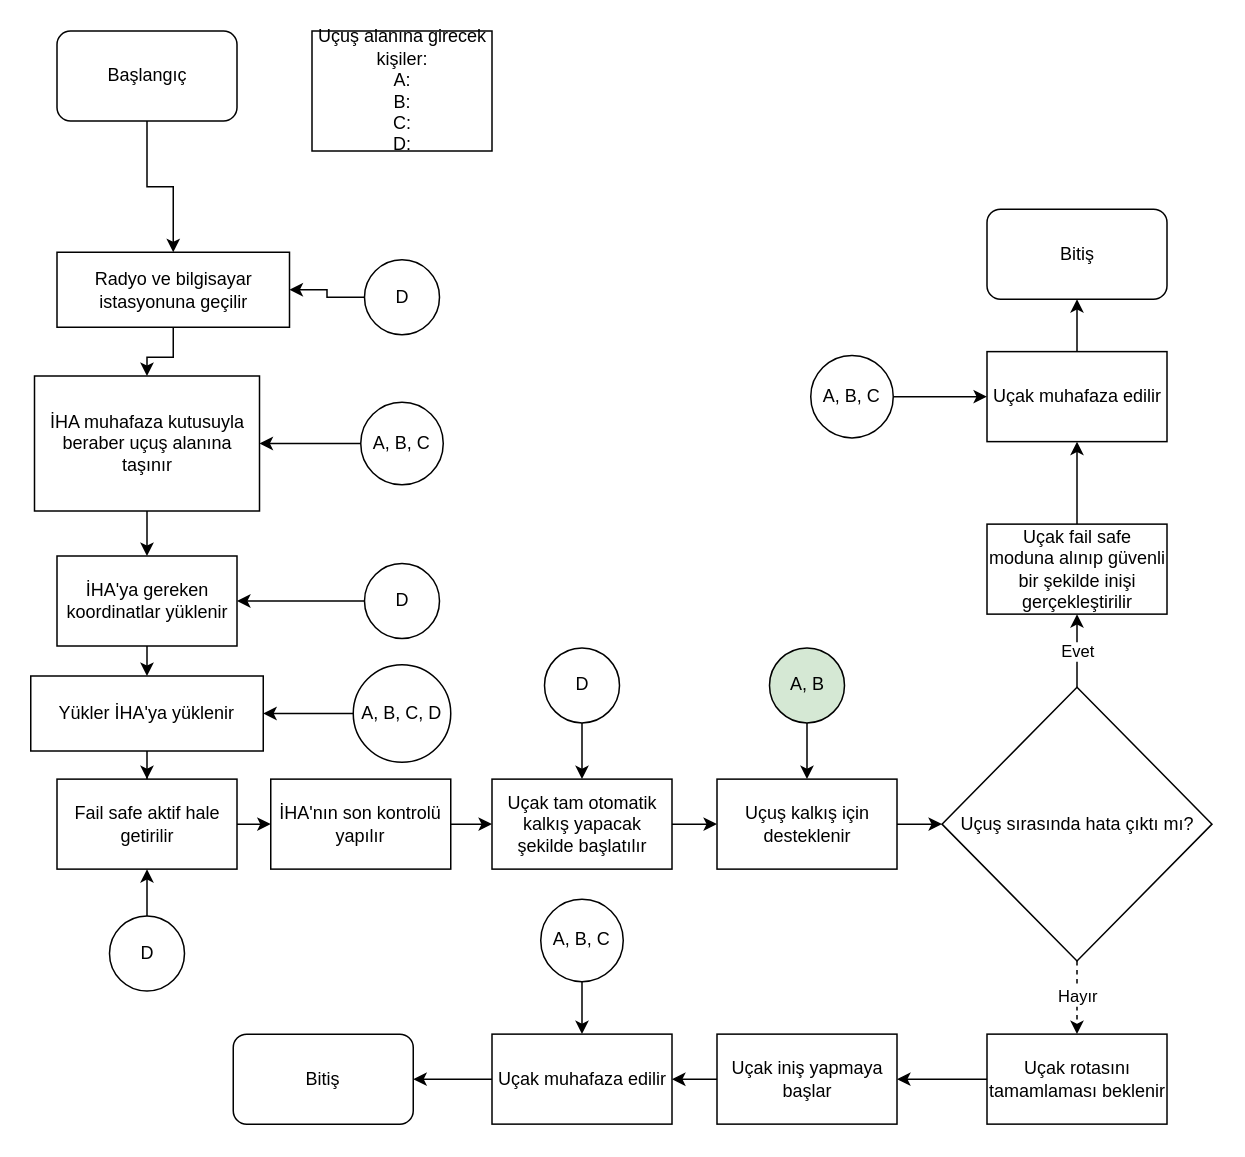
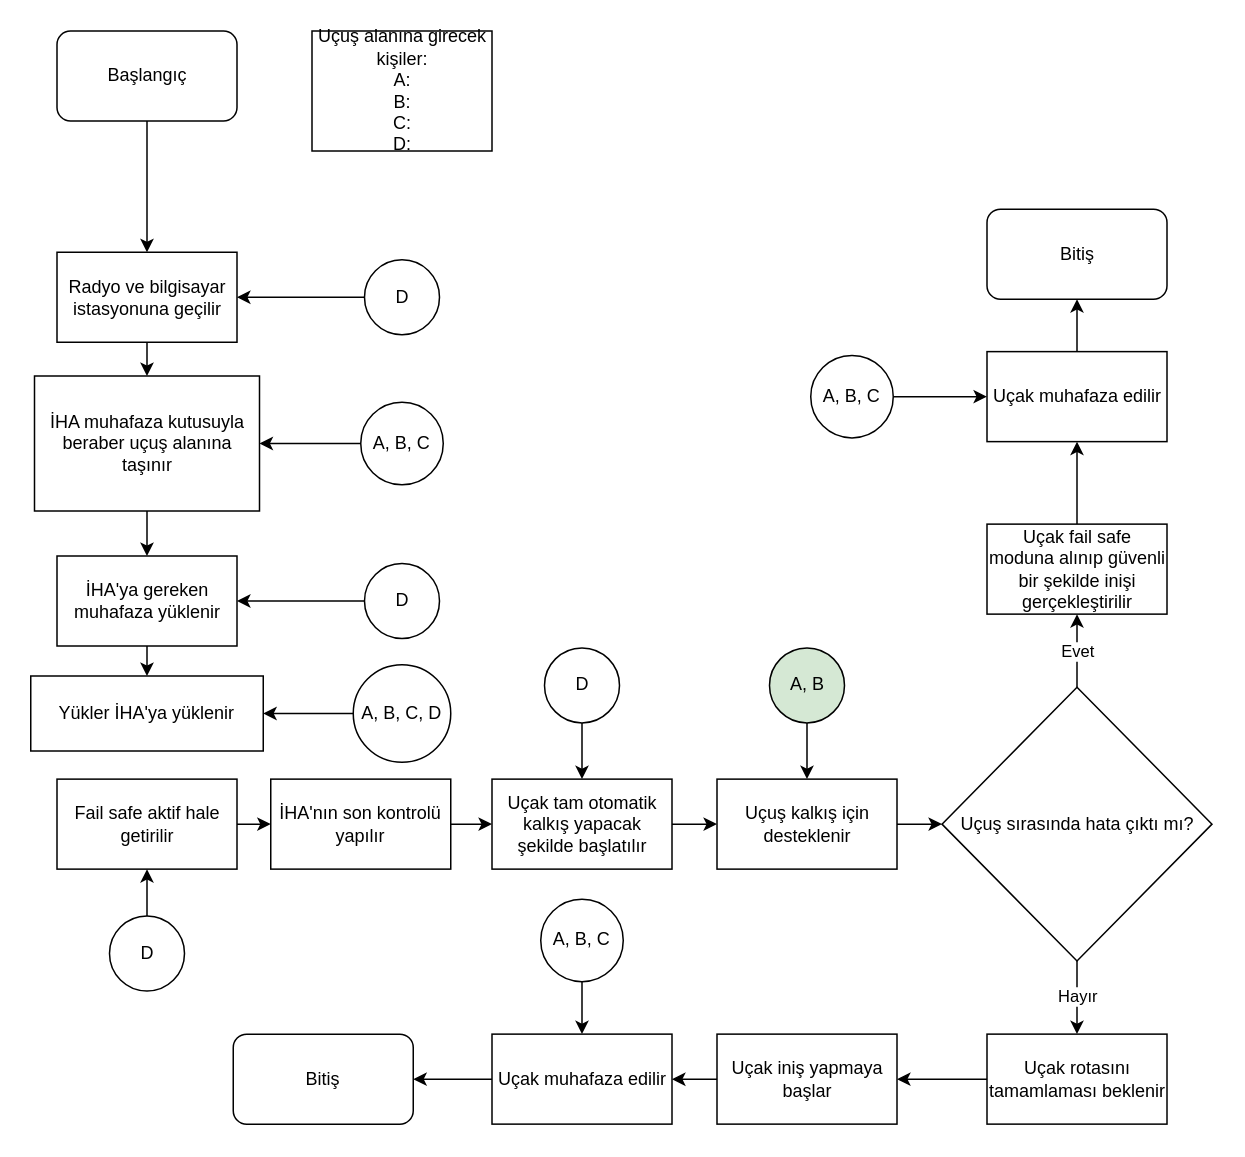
  <mxCell id="0" />
  <mxCell id="1" parent="0" />
  <mxCell id="2" value="Uçuş alanına girecek kişiler:&lt;div&gt;A:&lt;/div&gt;&lt;div&gt;B:&lt;/div&gt;&lt;div&gt;C:&lt;/div&gt;&lt;div&gt;D:&lt;/div&gt;" style="whiteSpace=wrap;html=1;aspect=fixed;" parent="1" vertex="1"><mxGeometry x="207.5" y="20" width="120" height="80" as="geometry" /></mxCell>
  <mxCell id="3" style="edgeStyle=orthogonalEdgeStyle;rounded=0;orthogonalLoop=1;jettySize=auto;html=1;entryX=0.5;entryY=0;entryDx=0;entryDy=0;" edge="1" parent="1" source="4" target="49"><mxGeometry relative="1" as="geometry" /></mxCell>
  <mxCell id="4" value="Başlangıç" style="rounded=1;whiteSpace=wrap;html=1;" parent="1" vertex="1"><mxGeometry x="37.5" y="20" width="120" height="60" as="geometry" /></mxCell>
  <mxCell id="5" value="Bitiş" style="rounded=1;whiteSpace=wrap;html=1;" parent="1" vertex="1"><mxGeometry x="657.5" y="138.75" width="120" height="60" as="geometry" /></mxCell>
  <mxCell id="6" style="edgeStyle=orthogonalEdgeStyle;rounded=0;orthogonalLoop=1;jettySize=auto;html=1;exitX=0.5;exitY=1;exitDx=0;exitDy=0;entryX=0.5;entryY=0;entryDx=0;entryDy=0;" parent="1" source="7" target="11" edge="1"><mxGeometry relative="1" as="geometry" /></mxCell>
  <mxCell id="7" value="İHA muhafaza kutusuyla beraber uçuş alanına taşınır" style="rounded=0;whiteSpace=wrap;html=1;" parent="1" vertex="1"><mxGeometry x="22.5" y="250" width="150" height="90" as="geometry" /></mxCell>
- <mxCell id="8" style="edgeStyle=orthogonalEdgeStyle;rounded=0;orthogonalLoop=1;jettySize=auto;html=1;entryX=0.5;entryY=0;entryDx=0;entryDy=0;" edge="1" parent="1" source="9" target="51"><mxGeometry relative="1" as="geometry" /></mxCell>
  <mxCell id="9" value="Yükler İHA'ya yüklenir" style="rounded=0;whiteSpace=wrap;html=1;" parent="1" vertex="1"><mxGeometry x="20" y="450" width="155" height="50" as="geometry" /></mxCell>
  <mxCell id="10" style="edgeStyle=orthogonalEdgeStyle;rounded=0;orthogonalLoop=1;jettySize=auto;html=1;exitX=0.5;exitY=1;exitDx=0;exitDy=0;entryX=0.5;entryY=0;entryDx=0;entryDy=0;" parent="1" source="11" target="9" edge="1"><mxGeometry relative="1" as="geometry" /></mxCell>
- <mxCell id="11" value="İHA'ya gereken koordinatlar yüklenir" style="rounded=0;whiteSpace=wrap;html=1;" parent="1" vertex="1"><mxGeometry x="37.5" y="370" width="120" height="60" as="geometry" /></mxCell>
+ <mxCell id="11" value="İHA'ya gereken muhafaza yüklenir" style="rounded=0;whiteSpace=wrap;html=1;" parent="1" vertex="1"><mxGeometry x="37.5" y="370" width="120" height="60" as="geometry" /></mxCell>
  <mxCell id="12" style="edgeStyle=orthogonalEdgeStyle;rounded=0;orthogonalLoop=1;jettySize=auto;html=1;exitX=0;exitY=0.5;exitDx=0;exitDy=0;entryX=1;entryY=0.5;entryDx=0;entryDy=0;" parent="1" source="13" target="11" edge="1"><mxGeometry relative="1" as="geometry" /></mxCell>
  <mxCell id="13" value="D" style="ellipse;whiteSpace=wrap;html=1;aspect=fixed;" parent="1" vertex="1"><mxGeometry x="242.5" y="375" width="50" height="50" as="geometry" /></mxCell>
  <mxCell id="14" style="edgeStyle=orthogonalEdgeStyle;rounded=0;orthogonalLoop=1;jettySize=auto;html=1;exitX=0;exitY=0.5;exitDx=0;exitDy=0;entryX=1;entryY=0.5;entryDx=0;entryDy=0;" parent="1" source="15" target="7" edge="1"><mxGeometry relative="1" as="geometry" /></mxCell>
  <mxCell id="15" value="A, B, C" style="ellipse;whiteSpace=wrap;html=1;aspect=fixed;" parent="1" vertex="1"><mxGeometry x="240" y="267.5" width="55" height="55" as="geometry" /></mxCell>
  <mxCell id="16" style="edgeStyle=orthogonalEdgeStyle;rounded=0;orthogonalLoop=1;jettySize=auto;html=1;entryX=0;entryY=0.5;entryDx=0;entryDy=0;" edge="1" parent="1" source="17" target="21"><mxGeometry relative="1" as="geometry" /></mxCell>
  <mxCell id="17" value="İHA'nın son kontrolü yapılır" style="rounded=0;whiteSpace=wrap;html=1;" parent="1" vertex="1"><mxGeometry x="180" y="518.75" width="120" height="60" as="geometry" /></mxCell>
  <mxCell id="18" style="edgeStyle=orthogonalEdgeStyle;rounded=0;orthogonalLoop=1;jettySize=auto;html=1;entryX=1;entryY=0.5;entryDx=0;entryDy=0;" edge="1" parent="1" source="19" target="9"><mxGeometry relative="1" as="geometry" /></mxCell>
  <mxCell id="19" value="A, B, C, D" style="ellipse;whiteSpace=wrap;html=1;aspect=fixed;" parent="1" vertex="1"><mxGeometry x="235" y="442.5" width="65" height="65" as="geometry" /></mxCell>
  <mxCell id="20" style="edgeStyle=orthogonalEdgeStyle;rounded=0;orthogonalLoop=1;jettySize=auto;html=1;entryX=0;entryY=0.5;entryDx=0;entryDy=0;" edge="1" parent="1" source="21" target="25"><mxGeometry relative="1" as="geometry" /></mxCell>
  <mxCell id="21" value="Uçak tam otomatik kalkış yapacak şekilde başlatılır" style="rounded=0;whiteSpace=wrap;html=1;" vertex="1" parent="1"><mxGeometry x="327.5" y="518.75" width="120" height="60" as="geometry" /></mxCell>
  <mxCell id="22" style="edgeStyle=orthogonalEdgeStyle;rounded=0;orthogonalLoop=1;jettySize=auto;html=1;entryX=0.5;entryY=0;entryDx=0;entryDy=0;" edge="1" parent="1" source="23" target="21"><mxGeometry relative="1" as="geometry" /></mxCell>
  <mxCell id="23" value="D" style="ellipse;whiteSpace=wrap;html=1;aspect=fixed;" vertex="1" parent="1"><mxGeometry x="362.5" y="431.25" width="50" height="50" as="geometry" /></mxCell>
  <mxCell id="24" style="edgeStyle=orthogonalEdgeStyle;rounded=0;orthogonalLoop=1;jettySize=auto;html=1;entryX=0;entryY=0.5;entryDx=0;entryDy=0;" edge="1" parent="1" source="25" target="30"><mxGeometry relative="1" as="geometry" /></mxCell>
  <mxCell id="25" value="Uçuş kalkış için desteklenir" style="rounded=0;whiteSpace=wrap;html=1;" vertex="1" parent="1"><mxGeometry x="477.5" y="518.75" width="120" height="60" as="geometry" /></mxCell>
  <mxCell id="26" style="edgeStyle=orthogonalEdgeStyle;rounded=0;orthogonalLoop=1;jettySize=auto;html=1;entryX=0.5;entryY=0;entryDx=0;entryDy=0;" edge="1" parent="1" source="27" target="25"><mxGeometry relative="1" as="geometry" /></mxCell>
  <mxCell id="27" value="A, B" style="ellipse;whiteSpace=wrap;html=1;aspect=fixed;fillColor=#d5e8d4;" vertex="1" parent="1"><mxGeometry x="512.5" y="431.25" width="50" height="50" as="geometry" /></mxCell>
  <mxCell id="28" value="Evet" style="edgeStyle=orthogonalEdgeStyle;rounded=0;orthogonalLoop=1;jettySize=auto;html=1;entryX=0.5;entryY=1;entryDx=0;entryDy=0;" edge="1" parent="1" source="30" target="32"><mxGeometry relative="1" as="geometry" /></mxCell>
- <mxCell id="29" value="Hayır" style="edgeStyle=orthogonalEdgeStyle;rounded=0;orthogonalLoop=1;jettySize=auto;html=1;entryX=0.5;entryY=0;entryDx=0;entryDy=0;dashed=1;" edge="1" parent="1" source="30" target="38"><mxGeometry relative="1" as="geometry"><mxPoint x="717.5" y="758.75" as="targetPoint" /></mxGeometry></mxCell>
+ <mxCell id="29" value="Hayır" style="edgeStyle=orthogonalEdgeStyle;rounded=0;orthogonalLoop=1;jettySize=auto;html=1;entryX=0.5;entryY=0;entryDx=0;entryDy=0;" edge="1" parent="1" source="30" target="38"><mxGeometry relative="1" as="geometry"><mxPoint x="717.5" y="758.75" as="targetPoint" /></mxGeometry></mxCell>
  <mxCell id="30" value="Uçuş sırasında hata çıktı mı?" style="rhombus;whiteSpace=wrap;html=1;" vertex="1" parent="1"><mxGeometry x="627.5" y="457.5" width="180" height="182.5" as="geometry" /></mxCell>
  <mxCell id="31" style="edgeStyle=orthogonalEdgeStyle;rounded=0;orthogonalLoop=1;jettySize=auto;html=1;entryX=0.5;entryY=1;entryDx=0;entryDy=0;" edge="1" parent="1" source="32" target="34"><mxGeometry relative="1" as="geometry" /></mxCell>
  <mxCell id="32" value="Uçak fail safe moduna alınıp güvenli bir şekilde inişi gerçekleştirilir" style="rounded=0;whiteSpace=wrap;html=1;" vertex="1" parent="1"><mxGeometry x="657.5" y="348.75" width="120" height="60" as="geometry" /></mxCell>
  <mxCell id="33" style="edgeStyle=orthogonalEdgeStyle;rounded=0;orthogonalLoop=1;jettySize=auto;html=1;entryX=0.5;entryY=1;entryDx=0;entryDy=0;" edge="1" parent="1" source="34" target="5"><mxGeometry relative="1" as="geometry" /></mxCell>
  <mxCell id="34" value="Uçak muhafaza edilir" style="rounded=0;whiteSpace=wrap;html=1;" vertex="1" parent="1"><mxGeometry x="657.5" y="233.75" width="120" height="60" as="geometry" /></mxCell>
  <mxCell id="35" style="edgeStyle=orthogonalEdgeStyle;rounded=0;orthogonalLoop=1;jettySize=auto;html=1;entryX=0;entryY=0.5;entryDx=0;entryDy=0;" edge="1" parent="1" source="36" target="34"><mxGeometry relative="1" as="geometry" /></mxCell>
  <mxCell id="36" value="A, B, C" style="ellipse;whiteSpace=wrap;html=1;aspect=fixed;" vertex="1" parent="1"><mxGeometry x="540" y="236.25" width="55" height="55" as="geometry" /></mxCell>
  <mxCell id="37" style="edgeStyle=orthogonalEdgeStyle;rounded=0;orthogonalLoop=1;jettySize=auto;html=1;entryX=1;entryY=0.5;entryDx=0;entryDy=0;" edge="1" parent="1" source="38" target="40"><mxGeometry relative="1" as="geometry" /></mxCell>
  <mxCell id="38" value="Uçak rotasını tamamlaması beklenir" style="rounded=0;whiteSpace=wrap;html=1;" vertex="1" parent="1"><mxGeometry x="657.5" y="688.75" width="120" height="60" as="geometry" /></mxCell>
  <mxCell id="39" style="edgeStyle=orthogonalEdgeStyle;rounded=0;orthogonalLoop=1;jettySize=auto;html=1;" edge="1" parent="1" source="40" target="42"><mxGeometry relative="1" as="geometry" /></mxCell>
  <mxCell id="40" value="Uçak iniş yapmaya başlar" style="rounded=0;whiteSpace=wrap;html=1;" vertex="1" parent="1"><mxGeometry x="477.5" y="688.75" width="120" height="60" as="geometry" /></mxCell>
  <mxCell id="41" style="edgeStyle=orthogonalEdgeStyle;rounded=0;orthogonalLoop=1;jettySize=auto;html=1;entryX=1;entryY=0.5;entryDx=0;entryDy=0;" edge="1" parent="1" source="42" target="45"><mxGeometry relative="1" as="geometry" /></mxCell>
  <mxCell id="42" value="Uçak muhafaza edilir" style="rounded=0;whiteSpace=wrap;html=1;" vertex="1" parent="1"><mxGeometry x="327.5" y="688.75" width="120" height="60" as="geometry" /></mxCell>
  <mxCell id="43" style="edgeStyle=orthogonalEdgeStyle;rounded=0;orthogonalLoop=1;jettySize=auto;html=1;entryX=0.5;entryY=0;entryDx=0;entryDy=0;" edge="1" parent="1" source="44" target="42"><mxGeometry relative="1" as="geometry" /></mxCell>
  <mxCell id="44" value="A, B, C" style="ellipse;whiteSpace=wrap;html=1;aspect=fixed;" vertex="1" parent="1"><mxGeometry x="360" y="598.75" width="55" height="55" as="geometry" /></mxCell>
  <mxCell id="45" value="Bitiş" style="rounded=1;whiteSpace=wrap;html=1;" vertex="1" parent="1"><mxGeometry x="155" y="688.75" width="120" height="60" as="geometry" /></mxCell>
  <mxCell id="46" style="edgeStyle=orthogonalEdgeStyle;rounded=0;orthogonalLoop=1;jettySize=auto;html=1;entryX=1;entryY=0.5;entryDx=0;entryDy=0;" edge="1" parent="1" source="47" target="49"><mxGeometry relative="1" as="geometry" /></mxCell>
  <mxCell id="47" value="D" style="ellipse;whiteSpace=wrap;html=1;aspect=fixed;" vertex="1" parent="1"><mxGeometry x="242.5" y="172.5" width="50" height="50" as="geometry" /></mxCell>
  <mxCell id="48" style="edgeStyle=orthogonalEdgeStyle;rounded=0;orthogonalLoop=1;jettySize=auto;html=1;entryX=0.5;entryY=0;entryDx=0;entryDy=0;" edge="1" parent="1" source="49" target="7"><mxGeometry relative="1" as="geometry" /></mxCell>
- <mxCell id="49" value="Radyo ve bilgisayar istasyonuna geçilir" style="rounded=0;whiteSpace=wrap;html=1;" vertex="1" parent="1"><mxGeometry x="37.5" y="167.5" width="155" height="50" as="geometry" /></mxCell>
+ <mxCell id="49" value="Radyo ve bilgisayar istasyonuna geçilir" style="rounded=0;whiteSpace=wrap;html=1;" vertex="1" parent="1"><mxGeometry x="37.5" y="167.5" width="120" height="60" as="geometry" /></mxCell>
  <mxCell id="50" style="edgeStyle=orthogonalEdgeStyle;rounded=0;orthogonalLoop=1;jettySize=auto;html=1;entryX=0;entryY=0.5;entryDx=0;entryDy=0;" edge="1" parent="1" source="51" target="17"><mxGeometry relative="1" as="geometry" /></mxCell>
  <mxCell id="51" value="Fail safe aktif hale getirilir" style="rounded=0;whiteSpace=wrap;html=1;" vertex="1" parent="1"><mxGeometry x="37.5" y="518.75" width="120" height="60" as="geometry" /></mxCell>
  <mxCell id="52" style="edgeStyle=orthogonalEdgeStyle;rounded=0;orthogonalLoop=1;jettySize=auto;html=1;entryX=0.5;entryY=1;entryDx=0;entryDy=0;" edge="1" parent="1" source="53" target="51"><mxGeometry relative="1" as="geometry" /></mxCell>
  <mxCell id="53" value="D" style="ellipse;whiteSpace=wrap;html=1;aspect=fixed;" vertex="1" parent="1"><mxGeometry x="72.5" y="610" width="50" height="50" as="geometry" /></mxCell>
